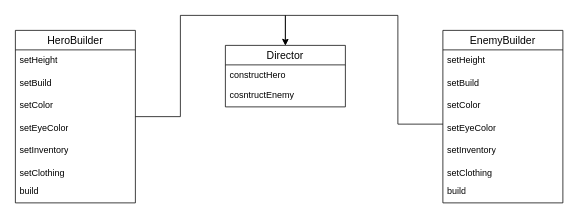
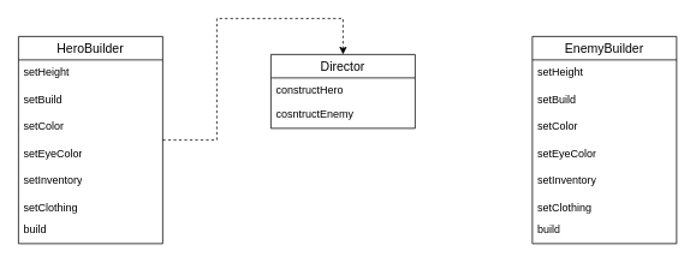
  <mxCell id="0" />
  <mxCell id="1" parent="0" />
- <mxCell id="2" style="edgeStyle=orthogonalEdgeStyle;rounded=0;orthogonalLoop=1;jettySize=auto;html=1;entryX=0.5;entryY=0;entryDx=0;entryDy=0;" edge="1" parent="1" source="3" target="20"><mxGeometry relative="1" as="geometry" /></mxCell>
+ <mxCell id="2" style="edgeStyle=orthogonalEdgeStyle;rounded=0;orthogonalLoop=1;jettySize=auto;html=1;entryX=0.5;entryY=0;entryDx=0;entryDy=0;dashed=1;" edge="1" parent="1" source="3" target="20"><mxGeometry relative="1" as="geometry" /></mxCell>
  <mxCell id="3" value="HeroBuilder" style="swimlane;fontStyle=0;childLayout=stackLayout;horizontal=1;startSize=26;horizontalStack=0;resizeParent=1;resizeParentMax=0;resizeLast=0;collapsible=1;marginBottom=0;align=center;fontSize=14;" vertex="1" parent="1"><mxGeometry x="20" y="40" width="160" height="230" as="geometry" /></mxCell>
  <mxCell id="4" value="setHeight" style="text;strokeColor=none;fillColor=none;spacingLeft=4;spacingRight=4;overflow=hidden;rotatable=0;points=[[0,0.5],[1,0.5]];portConstraint=eastwest;fontSize=12;whiteSpace=wrap;html=1;" vertex="1" parent="3"><mxGeometry y="26" width="160" height="30" as="geometry" /></mxCell>
  <mxCell id="5" value="setBuild" style="text;strokeColor=none;fillColor=none;spacingLeft=4;spacingRight=4;overflow=hidden;rotatable=0;points=[[0,0.5],[1,0.5]];portConstraint=eastwest;fontSize=12;whiteSpace=wrap;html=1;" vertex="1" parent="3"><mxGeometry y="56" width="160" height="30" as="geometry" /></mxCell>
  <mxCell id="6" value="setColor" style="text;strokeColor=none;fillColor=none;spacingLeft=4;spacingRight=4;overflow=hidden;rotatable=0;points=[[0,0.5],[1,0.5]];portConstraint=eastwest;fontSize=12;whiteSpace=wrap;html=1;" vertex="1" parent="3"><mxGeometry y="86" width="160" height="30" as="geometry" /></mxCell>
  <mxCell id="7" value="setEyeColor" style="text;strokeColor=none;fillColor=none;spacingLeft=4;spacingRight=4;overflow=hidden;rotatable=0;points=[[0,0.5],[1,0.5]];portConstraint=eastwest;fontSize=12;whiteSpace=wrap;html=1;" vertex="1" parent="3"><mxGeometry y="116" width="160" height="30" as="geometry" /></mxCell>
  <mxCell id="8" value="setInventory" style="text;strokeColor=none;fillColor=none;spacingLeft=4;spacingRight=4;overflow=hidden;rotatable=0;points=[[0,0.5],[1,0.5]];portConstraint=eastwest;fontSize=12;whiteSpace=wrap;html=1;" vertex="1" parent="3"><mxGeometry y="146" width="160" height="30" as="geometry" /></mxCell>
  <mxCell id="9" value="setClothing" style="text;strokeColor=none;fillColor=none;spacingLeft=4;spacingRight=4;overflow=hidden;rotatable=0;points=[[0,0.5],[1,0.5]];portConstraint=eastwest;fontSize=12;whiteSpace=wrap;html=1;" vertex="1" parent="3"><mxGeometry y="176" width="160" height="24" as="geometry" /></mxCell>
  <mxCell id="10" value="build" style="text;strokeColor=none;fillColor=none;spacingLeft=4;spacingRight=4;overflow=hidden;rotatable=0;points=[[0,0.5],[1,0.5]];portConstraint=eastwest;fontSize=12;whiteSpace=wrap;html=1;" vertex="1" parent="3"><mxGeometry y="200" width="160" height="30" as="geometry" /></mxCell>
- <mxCell id="11" style="edgeStyle=orthogonalEdgeStyle;rounded=0;orthogonalLoop=1;jettySize=auto;html=1;entryX=0.5;entryY=0;entryDx=0;entryDy=0;" edge="1" parent="1" source="12" target="20"><mxGeometry relative="1" as="geometry"><Array as="points"><mxPoint x="530" y="165" /><mxPoint x="530" y="20" /><mxPoint x="380" y="20" /></Array></mxGeometry></mxCell>
  <mxCell id="12" value="EnemyBuilder" style="swimlane;fontStyle=0;childLayout=stackLayout;horizontal=1;startSize=26;horizontalStack=0;resizeParent=1;resizeParentMax=0;resizeLast=0;collapsible=1;marginBottom=0;align=center;fontSize=14;" vertex="1" parent="1"><mxGeometry x="590" y="40" width="160" height="230" as="geometry" /></mxCell>
  <mxCell id="13" value="setHeight" style="text;strokeColor=none;fillColor=none;spacingLeft=4;spacingRight=4;overflow=hidden;rotatable=0;points=[[0,0.5],[1,0.5]];portConstraint=eastwest;fontSize=12;whiteSpace=wrap;html=1;" vertex="1" parent="12"><mxGeometry y="26" width="160" height="30" as="geometry" /></mxCell>
  <mxCell id="14" value="setBuild" style="text;strokeColor=none;fillColor=none;spacingLeft=4;spacingRight=4;overflow=hidden;rotatable=0;points=[[0,0.5],[1,0.5]];portConstraint=eastwest;fontSize=12;whiteSpace=wrap;html=1;" vertex="1" parent="12"><mxGeometry y="56" width="160" height="30" as="geometry" /></mxCell>
  <mxCell id="15" value="setColor" style="text;strokeColor=none;fillColor=none;spacingLeft=4;spacingRight=4;overflow=hidden;rotatable=0;points=[[0,0.5],[1,0.5]];portConstraint=eastwest;fontSize=12;whiteSpace=wrap;html=1;" vertex="1" parent="12"><mxGeometry y="86" width="160" height="30" as="geometry" /></mxCell>
  <mxCell id="16" value="setEyeColor" style="text;strokeColor=none;fillColor=none;spacingLeft=4;spacingRight=4;overflow=hidden;rotatable=0;points=[[0,0.5],[1,0.5]];portConstraint=eastwest;fontSize=12;whiteSpace=wrap;html=1;" vertex="1" parent="12"><mxGeometry y="116" width="160" height="30" as="geometry" /></mxCell>
  <mxCell id="17" value="setInventory" style="text;strokeColor=none;fillColor=none;spacingLeft=4;spacingRight=4;overflow=hidden;rotatable=0;points=[[0,0.5],[1,0.5]];portConstraint=eastwest;fontSize=12;whiteSpace=wrap;html=1;" vertex="1" parent="12"><mxGeometry y="146" width="160" height="30" as="geometry" /></mxCell>
  <mxCell id="18" value="setClothing" style="text;strokeColor=none;fillColor=none;spacingLeft=4;spacingRight=4;overflow=hidden;rotatable=0;points=[[0,0.5],[1,0.5]];portConstraint=eastwest;fontSize=12;whiteSpace=wrap;html=1;" vertex="1" parent="12"><mxGeometry y="176" width="160" height="24" as="geometry" /></mxCell>
  <mxCell id="19" value="build" style="text;strokeColor=none;fillColor=none;spacingLeft=4;spacingRight=4;overflow=hidden;rotatable=0;points=[[0,0.5],[1,0.5]];portConstraint=eastwest;fontSize=12;whiteSpace=wrap;html=1;" vertex="1" parent="12"><mxGeometry y="200" width="160" height="30" as="geometry" /></mxCell>
  <mxCell id="20" value="Director" style="swimlane;fontStyle=0;childLayout=stackLayout;horizontal=1;startSize=26;horizontalStack=0;resizeParent=1;resizeParentMax=0;resizeLast=0;collapsible=1;marginBottom=0;align=center;fontSize=14;" vertex="1" parent="1"><mxGeometry x="300" y="60" width="160" height="82" as="geometry" /></mxCell>
  <mxCell id="21" value="constructHero" style="text;strokeColor=none;fillColor=none;spacingLeft=4;spacingRight=4;overflow=hidden;rotatable=0;points=[[0,0.5],[1,0.5]];portConstraint=eastwest;fontSize=12;whiteSpace=wrap;html=1;" vertex="1" parent="20"><mxGeometry y="26" width="160" height="26" as="geometry" /></mxCell>
  <mxCell id="22" value="cosntructEnemy" style="text;strokeColor=none;fillColor=none;spacingLeft=4;spacingRight=4;overflow=hidden;rotatable=0;points=[[0,0.5],[1,0.5]];portConstraint=eastwest;fontSize=12;whiteSpace=wrap;html=1;" vertex="1" parent="20"><mxGeometry y="52" width="160" height="30" as="geometry" /></mxCell>
